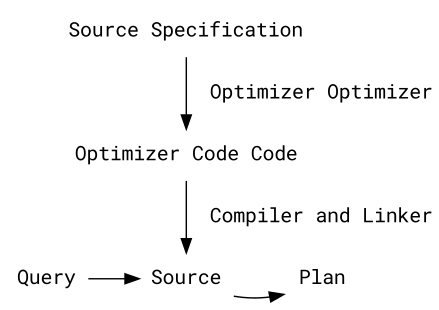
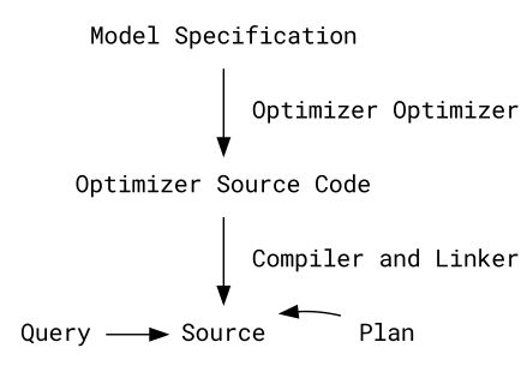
  digraph {
    fontname="Roboto Mono"
    rankdir=TB
    node [fontname="Roboto Mono" shape=plaintext]
    edge [fontname="Roboto Mono"]
    n1 [label=Query]
    n2 [label=Source]
    n3 [label=Plan]
-   n4 [label="Source Specification"]
-   n5 [label="Optimizer Code Code"]
+   n4 [label="Model Specification"]
+   n5 [label="Optimizer Source Code"]
    subgraph sub_1 {
      rank=same
      n1
      n2
      n3
    }
    n1 -> n2
-   n2 -> n3
+   n3 -> n2
    n4 -> n5 [label="  Optimizer Optimizer"]
    n5 -> n2 [label="  Compiler and Linker"]
  }
